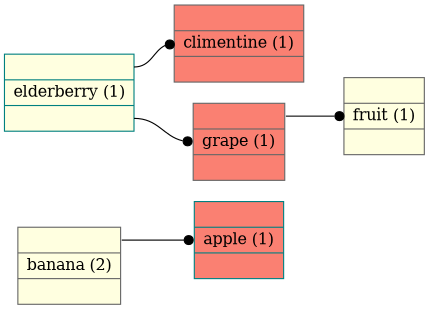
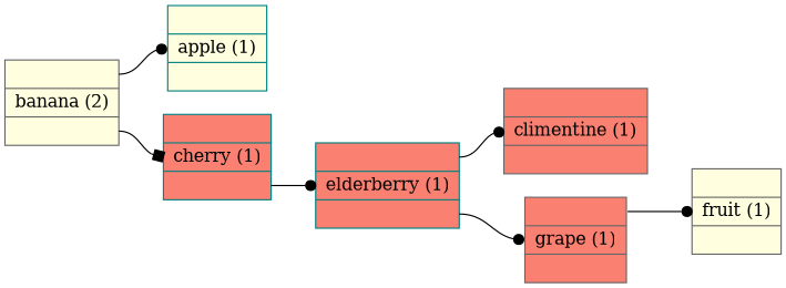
  digraph {
    rankdir=LR
    node [color=gray40 fillcolor=salmon shape=record style=filled]
    edge [arrowhead=dot headport=key tailport=left]
    n1 [fillcolor=lightyellow height=0.1 label="<left> | <key> banana (2) | <right> "]
-   n2 [color=teal height=0.1 label="<left> | <key> apple (1) | <right> "]
-   n4 [color=teal fillcolor=lightyellow height=0.1 label="<left> | <key> elderberry (1) | <right> "]
+   n2 [color=teal fillcolor=lightyellow height=0.1 label="<left> | <key> apple (1) | <right> "]
+   n3 [color=teal height=0.1 label="<left> | <key> cherry (1) | <right> "]
+   n4 [color=teal height=0.1 label="<left> | <key> elderberry (1) | <right> "]
    n5 [height=0.1 label="<left> | <key> climentine (1) | <right> "]
    n6 [height=0.1 label="<left> | <key> grape (1) | <right> "]
    n7 [fillcolor=lightyellow height=0.1 label="<left> | <key> fruit (1) | <right> "]
    n1 -> n2
+   n1 -> n3 [arrowhead=box tailport=right]
+   n3 -> n4 [tailport=right]
    n4 -> n5
    n4 -> n6 [tailport=right]
    n6 -> n7
  }
